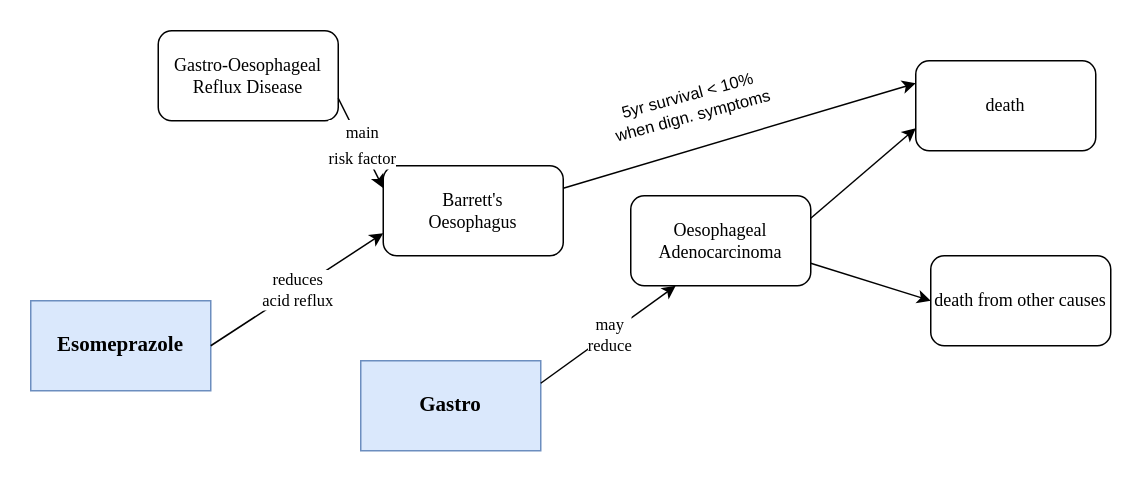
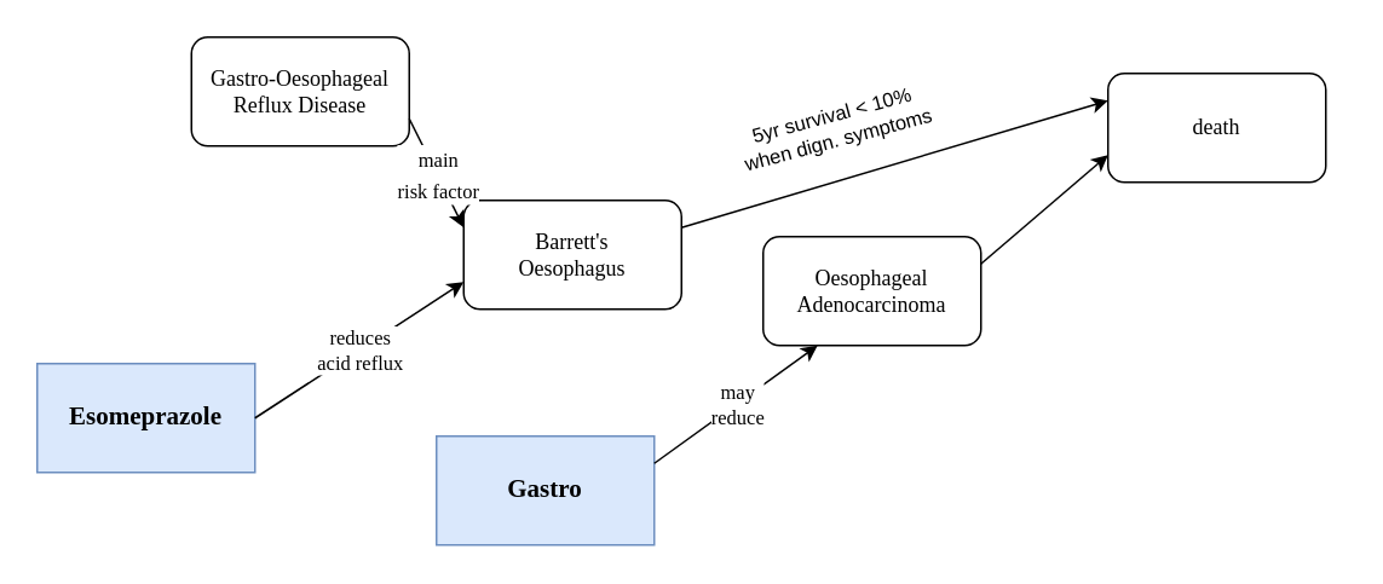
  <mxCell id="0" />
  <mxCell id="1" parent="0" />
  <mxCell id="2" value="death" style="rounded=1;whiteSpace=wrap;html=1;fontFamily=Montserrat;fontSource=https%3A%2F%2Ffonts.googleapis.com%2Fcss%3Ffamily%3DMontserrat;" vertex="1" parent="1"><mxGeometry x="610" y="40" width="120" height="60" as="geometry" /></mxCell>
- <mxCell id="3" value="death from other causes" style="rounded=1;whiteSpace=wrap;html=1;fontFamily=Montserrat;fontSource=https%3A%2F%2Ffonts.googleapis.com%2Fcss%3Ffamily%3DMontserrat;" vertex="1" parent="1"><mxGeometry x="620" y="170" width="120" height="60" as="geometry" /></mxCell>
  <mxCell id="4" style="edgeStyle=none;rounded=0;orthogonalLoop=1;jettySize=auto;html=1;exitX=1;exitY=0.25;exitDx=0;exitDy=0;entryX=0;entryY=0.25;entryDx=0;entryDy=0;fontSize=11;" edge="1" parent="1" source="5" target="2"><mxGeometry relative="1" as="geometry" /></mxCell>
  <mxCell id="5" value="Barrett's&lt;br&gt;Oesophagus" style="rounded=1;whiteSpace=wrap;html=1;fontFamily=Montserrat;fontSource=https%3A%2F%2Ffonts.googleapis.com%2Fcss%3Ffamily%3DMontserrat;" vertex="1" parent="1"><mxGeometry x="255" y="110" width="120" height="60" as="geometry" /></mxCell>
  <mxCell id="6" value="Oesophageal Adenocarcinoma" style="rounded=1;whiteSpace=wrap;html=1;fontFamily=Montserrat;fontSource=https%3A%2F%2Ffonts.googleapis.com%2Fcss%3Ffamily%3DMontserrat;" vertex="1" parent="1"><mxGeometry x="420" y="130" width="120" height="60" as="geometry" /></mxCell>
  <mxCell id="7" value="Gastro-Oesophageal&lt;br&gt;Reflux Disease" style="rounded=1;whiteSpace=wrap;html=1;fontFamily=Montserrat;fontSource=https%3A%2F%2Ffonts.googleapis.com%2Fcss%3Ffamily%3DMontserrat;" vertex="1" parent="1"><mxGeometry x="105" y="20" width="120" height="60" as="geometry" /></mxCell>
  <mxCell id="8" value="&lt;b&gt;&lt;font style=&quot;font-size: 14px;&quot;&gt;Esomeprazole&lt;/font&gt;&lt;/b&gt;" style="rounded=0;whiteSpace=wrap;html=1;fillColor=#dae8fc;strokeColor=#6c8ebf;fontFamily=Montserrat;fontSource=https%3A%2F%2Ffonts.googleapis.com%2Fcss%3Ffamily%3DMontserrat;" vertex="1" parent="1"><mxGeometry y="200" width="120" height="60" as="geometry" x="20" /></mxCell>
  <mxCell id="9" value="Gastro" style="rounded=0;whiteSpace=wrap;html=1;fillColor=#dae8fc;strokeColor=#6c8ebf;fontSize=14;fontStyle=1;fontFamily=Montserrat;fontSource=https%3A%2F%2Ffonts.googleapis.com%2Fcss%3Ffamily%3DMontserrat;" vertex="1" parent="1"><mxGeometry x="240" y="240" width="120" height="60" as="geometry" /></mxCell>
  <mxCell id="10" value="" style="endArrow=classic;html=1;rounded=0;exitX=1;exitY=0.5;exitDx=0;exitDy=0;entryX=0;entryY=0.75;entryDx=0;entryDy=0;fontFamily=Montserrat;fontSource=https%3A%2F%2Ffonts.googleapis.com%2Fcss%3Ffamily%3DMontserrat;" edge="1" parent="1" source="8" target="5"><mxGeometry relative="1" as="geometry"><mxPoint x="630" y="210" as="sourcePoint" /><mxPoint x="730" y="210" as="targetPoint" /></mxGeometry></mxCell>
  <mxCell id="11" value="reduces&lt;br&gt;acid reflux" style="edgeLabel;resizable=0;html=1;align=center;verticalAlign=middle;rounded=0;fontFamily=Montserrat;fontSource=https%3A%2F%2Ffonts.googleapis.com%2Fcss%3Ffamily%3DMontserrat;" connectable="0" vertex="1" parent="10"><mxGeometry relative="1" as="geometry" /></mxCell>
  <mxCell id="12" value="" style="endArrow=classic;html=1;rounded=0;fontSize=14;exitX=1;exitY=0.75;exitDx=0;exitDy=0;entryX=0;entryY=0.25;entryDx=0;entryDy=0;fontFamily=Montserrat;fontSource=https%3A%2F%2Ffonts.googleapis.com%2Fcss%3Ffamily%3DMontserrat;" edge="1" parent="1" source="7" target="5"><mxGeometry relative="1" as="geometry"><mxPoint x="230" y="49.5" as="sourcePoint" /><mxPoint x="330" y="49.5" as="targetPoint" /></mxGeometry></mxCell>
  <mxCell id="13" value="&lt;font style=&quot;font-size: 11px;&quot;&gt;main&lt;br&gt;risk factor&lt;/font&gt;" style="edgeLabel;resizable=0;html=1;align=center;verticalAlign=middle;rounded=0;fontSize=14;fontFamily=Montserrat;fontSource=https%3A%2F%2Ffonts.googleapis.com%2Fcss%3Ffamily%3DMontserrat;" connectable="0" vertex="1" parent="12"><mxGeometry relative="1" as="geometry" /></mxCell>
  <mxCell id="14" value="" style="endArrow=classic;html=1;rounded=0;exitX=1;exitY=0.25;exitDx=0;exitDy=0;entryX=0.25;entryY=1;entryDx=0;entryDy=0;fontFamily=Montserrat;fontSource=https%3A%2F%2Ffonts.googleapis.com%2Fcss%3Ffamily%3DMontserrat;" edge="1" parent="1" source="9" target="6"><mxGeometry relative="1" as="geometry"><mxPoint x="150" y="245" as="sourcePoint" /><mxPoint x="250" y="160" as="targetPoint" /></mxGeometry></mxCell>
  <mxCell id="15" value="may&lt;br&gt;reduce" style="edgeLabel;resizable=0;html=1;align=center;verticalAlign=middle;rounded=0;fontFamily=Montserrat;fontSource=https%3A%2F%2Ffonts.googleapis.com%2Fcss%3Ffamily%3DMontserrat;" connectable="0" vertex="1" parent="14"><mxGeometry relative="1" as="geometry" /></mxCell>
  <mxCell id="16" value="" style="endArrow=classic;html=1;rounded=0;fontSize=11;exitX=1;exitY=0.25;exitDx=0;exitDy=0;entryX=0;entryY=0.75;entryDx=0;entryDy=0;" edge="1" parent="1" source="6" target="2"><mxGeometry width="50" height="50" relative="1" as="geometry"><mxPoint x="660" y="220" as="sourcePoint" /><mxPoint x="710" y="170" as="targetPoint" /></mxGeometry></mxCell>
- <mxCell id="17" value="" style="endArrow=classic;html=1;rounded=0;fontSize=11;exitX=1;exitY=0.75;exitDx=0;exitDy=0;entryX=0;entryY=0.5;entryDx=0;entryDy=0;" edge="1" parent="1" source="6" target="3"><mxGeometry width="50" height="50" relative="1" as="geometry"><mxPoint x="540" y="135" as="sourcePoint" /><mxPoint x="620" y="80" as="targetPoint" /></mxGeometry></mxCell>
  <mxCell id="18" value="5yr survival &amp;lt; 10% when dign. symptoms" style="text;html=1;strokeColor=none;fillColor=none;align=center;verticalAlign=middle;whiteSpace=wrap;rounded=0;fontSize=11;rotation=-15;" vertex="1" parent="1"><mxGeometry x="400" y="55" width="120" height="30" as="geometry" /></mxCell>
